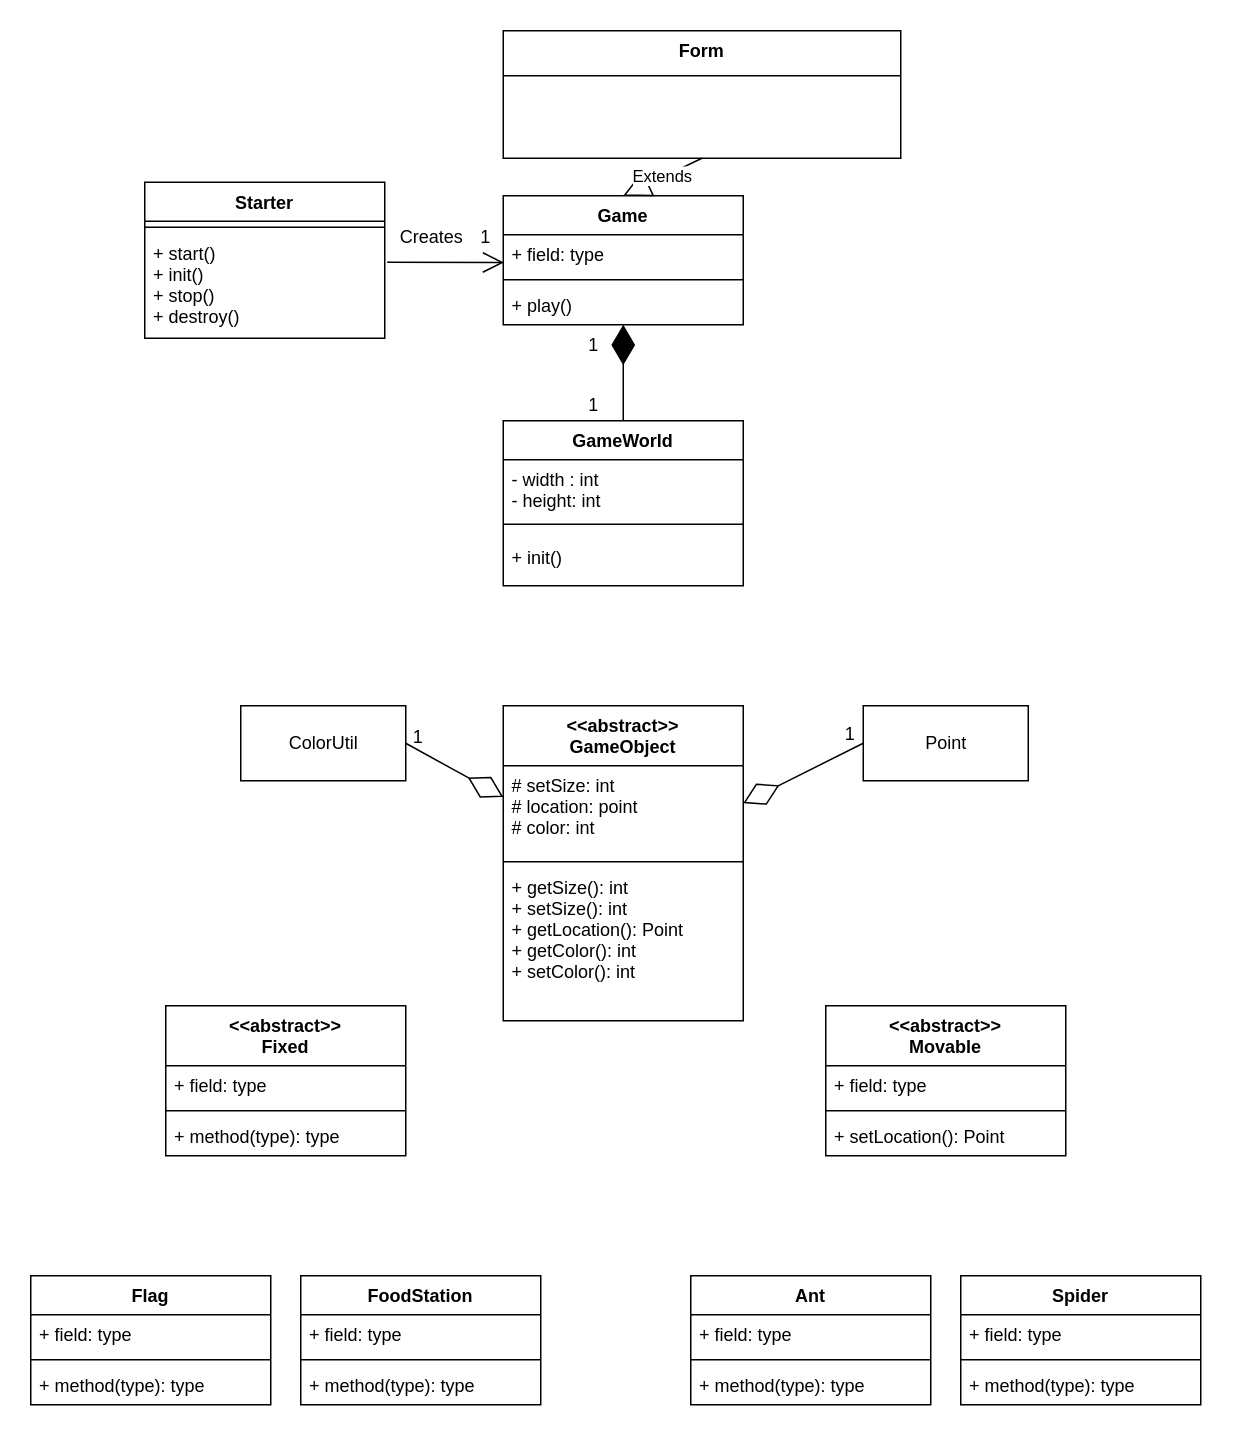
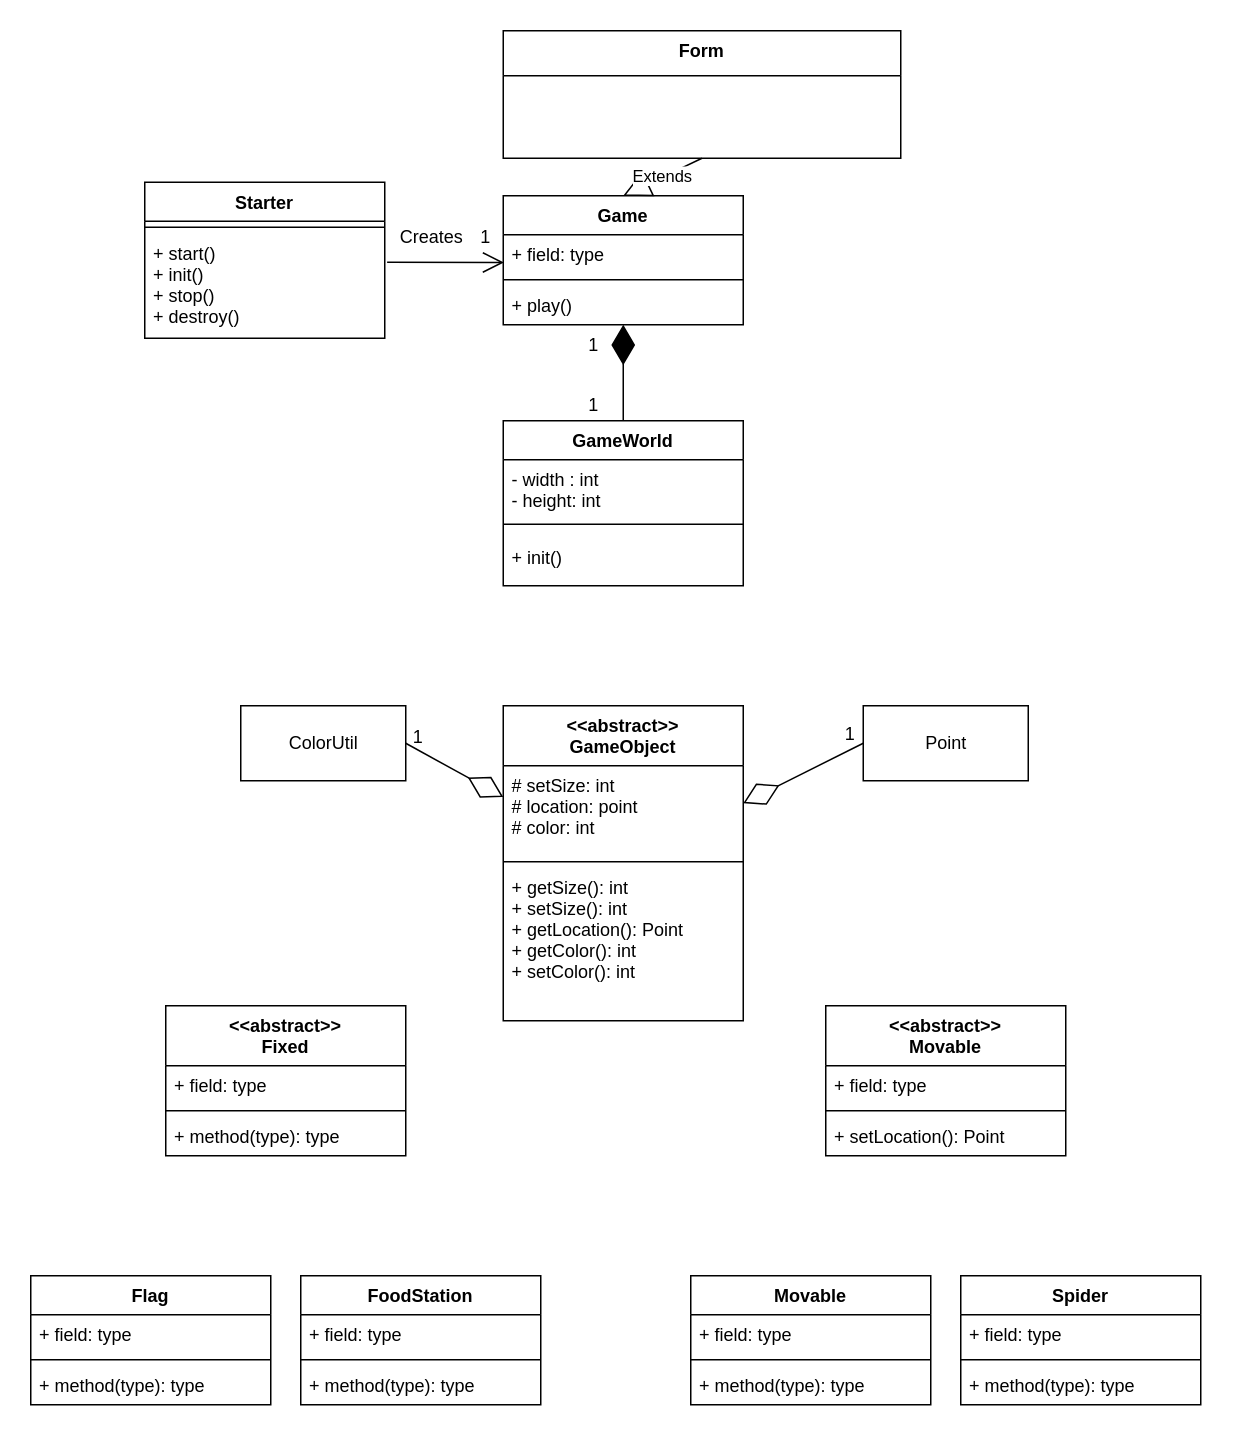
  <mxCell id="0" />
  <mxCell id="1" parent="0" />
  <mxCell id="2" value="&lt;&lt;abstract&gt;&gt;&#10;GameObject" style="swimlane;fontStyle=1;align=center;verticalAlign=top;childLayout=stackLayout;horizontal=1;startSize=40;horizontalStack=0;resizeParent=1;resizeParentMax=0;resizeLast=0;collapsible=1;marginBottom=0;" parent="1" vertex="1"><mxGeometry x="335" y="470" width="160" height="210" as="geometry" /></mxCell>
  <mxCell id="3" value="# setSize: int&#10;# location: point&#10;# color: int&#10;&#10;" style="text;strokeColor=none;fillColor=none;align=left;verticalAlign=top;spacingLeft=4;spacingRight=4;overflow=hidden;rotatable=0;points=[[0,0.5],[1,0.5]];portConstraint=eastwest;" parent="2" vertex="1"><mxGeometry y="40" width="160" height="60" as="geometry" /></mxCell>
  <mxCell id="4" value="" style="line;strokeWidth=1;fillColor=none;align=left;verticalAlign=middle;spacingTop=-1;spacingLeft=3;spacingRight=3;rotatable=0;labelPosition=right;points=[];portConstraint=eastwest;strokeColor=inherit;" parent="2" vertex="1"><mxGeometry y="100" width="160" height="8" as="geometry" /></mxCell>
  <mxCell id="5" value="+ getSize(): int&#10;+ setSize(): int&#10;+ getLocation(): Point&#10;+ getColor(): int&#10;+ setColor(): int&#10;" style="text;strokeColor=none;fillColor=none;align=left;verticalAlign=top;spacingLeft=4;spacingRight=4;overflow=hidden;rotatable=0;points=[[0,0.5],[1,0.5]];portConstraint=eastwest;" parent="2" vertex="1"><mxGeometry y="108" width="160" height="102" as="geometry" /></mxCell>
  <mxCell id="6" value="&lt;&lt;abstract&gt;&gt;&#10;Fixed&#10;" style="swimlane;fontStyle=1;align=center;verticalAlign=top;childLayout=stackLayout;horizontal=1;startSize=40;horizontalStack=0;resizeParent=1;resizeParentMax=0;resizeLast=0;collapsible=1;marginBottom=0;" parent="1" vertex="1"><mxGeometry x="110" y="670" width="160" height="100" as="geometry" /></mxCell>
  <mxCell id="7" value="+ field: type" style="text;strokeColor=none;fillColor=none;align=left;verticalAlign=top;spacingLeft=4;spacingRight=4;overflow=hidden;rotatable=0;points=[[0,0.5],[1,0.5]];portConstraint=eastwest;" parent="6" vertex="1"><mxGeometry y="40" width="160" height="26" as="geometry" /></mxCell>
  <mxCell id="8" value="" style="line;strokeWidth=1;fillColor=none;align=left;verticalAlign=middle;spacingTop=-1;spacingLeft=3;spacingRight=3;rotatable=0;labelPosition=right;points=[];portConstraint=eastwest;strokeColor=inherit;" parent="6" vertex="1"><mxGeometry y="66" width="160" height="8" as="geometry" /></mxCell>
  <mxCell id="9" value="+ method(type): type" style="text;strokeColor=none;fillColor=none;align=left;verticalAlign=top;spacingLeft=4;spacingRight=4;overflow=hidden;rotatable=0;points=[[0,0.5],[1,0.5]];portConstraint=eastwest;" parent="6" vertex="1"><mxGeometry y="74" width="160" height="26" as="geometry" /></mxCell>
  <mxCell id="10" value="&lt;&lt;abstract&gt;&gt;&#10;Movable&#10;&#10;" style="swimlane;fontStyle=1;align=center;verticalAlign=top;childLayout=stackLayout;horizontal=1;startSize=40;horizontalStack=0;resizeParent=1;resizeParentMax=0;resizeLast=0;collapsible=1;marginBottom=0;" parent="1" vertex="1"><mxGeometry x="550" y="670" width="160" height="100" as="geometry" /></mxCell>
  <mxCell id="11" value="+ field: type" style="text;strokeColor=none;fillColor=none;align=left;verticalAlign=top;spacingLeft=4;spacingRight=4;overflow=hidden;rotatable=0;points=[[0,0.5],[1,0.5]];portConstraint=eastwest;" parent="10" vertex="1"><mxGeometry y="40" width="160" height="26" as="geometry" /></mxCell>
  <mxCell id="12" value="" style="line;strokeWidth=1;fillColor=none;align=left;verticalAlign=middle;spacingTop=-1;spacingLeft=3;spacingRight=3;rotatable=0;labelPosition=right;points=[];portConstraint=eastwest;strokeColor=inherit;" parent="10" vertex="1"><mxGeometry y="66" width="160" height="8" as="geometry" /></mxCell>
  <mxCell id="13" value="+ setLocation(): Point" style="text;strokeColor=none;fillColor=none;align=left;verticalAlign=top;spacingLeft=4;spacingRight=4;overflow=hidden;rotatable=0;points=[[0,0.5],[1,0.5]];portConstraint=eastwest;" parent="10" vertex="1"><mxGeometry y="74" width="160" height="26" as="geometry" /></mxCell>
  <mxCell id="14" value="Flag&#10;" style="swimlane;fontStyle=1;align=center;verticalAlign=top;childLayout=stackLayout;horizontal=1;startSize=26;horizontalStack=0;resizeParent=1;resizeParentMax=0;resizeLast=0;collapsible=1;marginBottom=0;" parent="1" vertex="1"><mxGeometry x="20" y="850" width="160" height="86" as="geometry" /></mxCell>
  <mxCell id="15" value="+ field: type" style="text;strokeColor=none;fillColor=none;align=left;verticalAlign=top;spacingLeft=4;spacingRight=4;overflow=hidden;rotatable=0;points=[[0,0.5],[1,0.5]];portConstraint=eastwest;" parent="14" vertex="1"><mxGeometry y="26" width="160" height="26" as="geometry" /></mxCell>
  <mxCell id="16" value="" style="line;strokeWidth=1;fillColor=none;align=left;verticalAlign=middle;spacingTop=-1;spacingLeft=3;spacingRight=3;rotatable=0;labelPosition=right;points=[];portConstraint=eastwest;strokeColor=inherit;" parent="14" vertex="1"><mxGeometry y="52" width="160" height="8" as="geometry" /></mxCell>
  <mxCell id="17" value="+ method(type): type" style="text;strokeColor=none;fillColor=none;align=left;verticalAlign=top;spacingLeft=4;spacingRight=4;overflow=hidden;rotatable=0;points=[[0,0.5],[1,0.5]];portConstraint=eastwest;" parent="14" vertex="1"><mxGeometry y="60" width="160" height="26" as="geometry" /></mxCell>
  <mxCell id="18" value="FoodStation&#10;" style="swimlane;fontStyle=1;align=center;verticalAlign=top;childLayout=stackLayout;horizontal=1;startSize=26;horizontalStack=0;resizeParent=1;resizeParentMax=0;resizeLast=0;collapsible=1;marginBottom=0;" parent="1" vertex="1"><mxGeometry x="200" y="850" width="160" height="86" as="geometry" /></mxCell>
  <mxCell id="19" value="+ field: type" style="text;strokeColor=none;fillColor=none;align=left;verticalAlign=top;spacingLeft=4;spacingRight=4;overflow=hidden;rotatable=0;points=[[0,0.5],[1,0.5]];portConstraint=eastwest;" parent="18" vertex="1"><mxGeometry y="26" width="160" height="26" as="geometry" /></mxCell>
  <mxCell id="20" value="" style="line;strokeWidth=1;fillColor=none;align=left;verticalAlign=middle;spacingTop=-1;spacingLeft=3;spacingRight=3;rotatable=0;labelPosition=right;points=[];portConstraint=eastwest;strokeColor=inherit;" parent="18" vertex="1"><mxGeometry y="52" width="160" height="8" as="geometry" /></mxCell>
  <mxCell id="21" value="+ method(type): type" style="text;strokeColor=none;fillColor=none;align=left;verticalAlign=top;spacingLeft=4;spacingRight=4;overflow=hidden;rotatable=0;points=[[0,0.5],[1,0.5]];portConstraint=eastwest;" parent="18" vertex="1"><mxGeometry y="60" width="160" height="26" as="geometry" /></mxCell>
- <mxCell id="22" value="Ant" style="swimlane;fontStyle=1;align=center;verticalAlign=top;childLayout=stackLayout;horizontal=1;startSize=26;horizontalStack=0;resizeParent=1;resizeParentMax=0;resizeLast=0;collapsible=1;marginBottom=0;" parent="1" vertex="1"><mxGeometry x="460" y="850" width="160" height="86" as="geometry" /></mxCell>
+ <mxCell id="22" value="Movable" style="swimlane;fontStyle=1;align=center;verticalAlign=top;childLayout=stackLayout;horizontal=1;startSize=26;horizontalStack=0;resizeParent=1;resizeParentMax=0;resizeLast=0;collapsible=1;marginBottom=0;" parent="1" vertex="1"><mxGeometry x="460" y="850" width="160" height="86" as="geometry" /></mxCell>
  <mxCell id="23" value="+ field: type" style="text;strokeColor=none;fillColor=none;align=left;verticalAlign=top;spacingLeft=4;spacingRight=4;overflow=hidden;rotatable=0;points=[[0,0.5],[1,0.5]];portConstraint=eastwest;" parent="22" vertex="1"><mxGeometry y="26" width="160" height="26" as="geometry" /></mxCell>
  <mxCell id="24" value="" style="line;strokeWidth=1;fillColor=none;align=left;verticalAlign=middle;spacingTop=-1;spacingLeft=3;spacingRight=3;rotatable=0;labelPosition=right;points=[];portConstraint=eastwest;strokeColor=inherit;" parent="22" vertex="1"><mxGeometry y="52" width="160" height="8" as="geometry" /></mxCell>
  <mxCell id="25" value="+ method(type): type" style="text;strokeColor=none;fillColor=none;align=left;verticalAlign=top;spacingLeft=4;spacingRight=4;overflow=hidden;rotatable=0;points=[[0,0.5],[1,0.5]];portConstraint=eastwest;" parent="22" vertex="1"><mxGeometry y="60" width="160" height="26" as="geometry" /></mxCell>
  <mxCell id="26" value="Spider" style="swimlane;fontStyle=1;align=center;verticalAlign=top;childLayout=stackLayout;horizontal=1;startSize=26;horizontalStack=0;resizeParent=1;resizeParentMax=0;resizeLast=0;collapsible=1;marginBottom=0;" parent="1" vertex="1"><mxGeometry x="640" y="850" width="160" height="86" as="geometry" /></mxCell>
  <mxCell id="27" value="+ field: type" style="text;strokeColor=none;fillColor=none;align=left;verticalAlign=top;spacingLeft=4;spacingRight=4;overflow=hidden;rotatable=0;points=[[0,0.5],[1,0.5]];portConstraint=eastwest;" parent="26" vertex="1"><mxGeometry y="26" width="160" height="26" as="geometry" /></mxCell>
  <mxCell id="28" value="" style="line;strokeWidth=1;fillColor=none;align=left;verticalAlign=middle;spacingTop=-1;spacingLeft=3;spacingRight=3;rotatable=0;labelPosition=right;points=[];portConstraint=eastwest;strokeColor=inherit;" parent="26" vertex="1"><mxGeometry y="52" width="160" height="8" as="geometry" /></mxCell>
  <mxCell id="29" value="+ method(type): type" style="text;strokeColor=none;fillColor=none;align=left;verticalAlign=top;spacingLeft=4;spacingRight=4;overflow=hidden;rotatable=0;points=[[0,0.5],[1,0.5]];portConstraint=eastwest;" parent="26" vertex="1"><mxGeometry y="60" width="160" height="26" as="geometry" /></mxCell>
  <mxCell id="30" value="Starter" style="swimlane;fontStyle=1;align=center;verticalAlign=top;childLayout=stackLayout;horizontal=1;startSize=26;horizontalStack=0;resizeParent=1;resizeParentMax=0;resizeLast=0;collapsible=1;marginBottom=0;" parent="1" vertex="1"><mxGeometry x="96" y="121" width="160" height="104" as="geometry" /></mxCell>
  <mxCell id="31" value="" style="line;strokeWidth=1;fillColor=none;align=left;verticalAlign=middle;spacingTop=-1;spacingLeft=3;spacingRight=3;rotatable=0;labelPosition=right;points=[];portConstraint=eastwest;strokeColor=inherit;" parent="30" vertex="1"><mxGeometry y="26" width="160" height="8" as="geometry" /></mxCell>
  <mxCell id="32" value="+ start()&#10;+ init()&#10;+ stop()&#10;+ destroy()&#10;" style="text;strokeColor=none;fillColor=none;align=left;verticalAlign=top;spacingLeft=4;spacingRight=4;overflow=hidden;rotatable=0;points=[[0,0.5],[1,0.5]];portConstraint=eastwest;" parent="30" vertex="1"><mxGeometry y="34" width="160" height="70" as="geometry" /></mxCell>
  <mxCell id="33" value="Form&#10;" style="swimlane;fontStyle=1;align=center;verticalAlign=top;childLayout=stackLayout;horizontal=1;startSize=30;horizontalStack=0;resizeParent=1;resizeParentMax=0;resizeLast=0;collapsible=1;marginBottom=0;" parent="1" vertex="1"><mxGeometry x="335" y="20" width="265" height="85" as="geometry" /></mxCell>
  <mxCell id="34" value="Game" style="swimlane;fontStyle=1;align=center;verticalAlign=top;childLayout=stackLayout;horizontal=1;startSize=26;horizontalStack=0;resizeParent=1;resizeParentMax=0;resizeLast=0;collapsible=1;marginBottom=0;" parent="1" vertex="1"><mxGeometry x="335" y="130" width="160" height="86" as="geometry" /></mxCell>
  <mxCell id="35" value="+ field: type" style="text;strokeColor=none;fillColor=none;align=left;verticalAlign=top;spacingLeft=4;spacingRight=4;overflow=hidden;rotatable=0;points=[[0,0.5],[1,0.5]];portConstraint=eastwest;" parent="34" vertex="1"><mxGeometry y="26" width="160" height="26" as="geometry" /></mxCell>
  <mxCell id="36" value="" style="line;strokeWidth=1;fillColor=none;align=left;verticalAlign=middle;spacingTop=-1;spacingLeft=3;spacingRight=3;rotatable=0;labelPosition=right;points=[];portConstraint=eastwest;strokeColor=inherit;" parent="34" vertex="1"><mxGeometry y="52" width="160" height="8" as="geometry" /></mxCell>
  <mxCell id="37" value="+ play()" style="text;strokeColor=none;fillColor=none;align=left;verticalAlign=top;spacingLeft=4;spacingRight=4;overflow=hidden;rotatable=0;points=[[0,0.5],[1,0.5]];portConstraint=eastwest;" parent="34" vertex="1"><mxGeometry y="60" width="160" height="26" as="geometry" /></mxCell>
  <mxCell id="38" value="GameWorld" style="swimlane;fontStyle=1;align=center;verticalAlign=top;childLayout=stackLayout;horizontal=1;startSize=26;horizontalStack=0;resizeParent=1;resizeParentMax=0;resizeLast=0;collapsible=1;marginBottom=0;" parent="1" vertex="1"><mxGeometry x="335" y="280" width="160" height="110" as="geometry" /></mxCell>
  <mxCell id="39" value="- width : int&#10;- height: int&#10;" style="text;strokeColor=none;fillColor=none;align=left;verticalAlign=top;spacingLeft=4;spacingRight=4;overflow=hidden;rotatable=0;points=[[0,0.5],[1,0.5]];portConstraint=eastwest;" parent="38" vertex="1"><mxGeometry y="26" width="160" height="34" as="geometry" /></mxCell>
  <mxCell id="40" value="" style="line;strokeWidth=1;fillColor=none;align=left;verticalAlign=middle;spacingTop=-1;spacingLeft=3;spacingRight=3;rotatable=0;labelPosition=right;points=[];portConstraint=eastwest;strokeColor=inherit;" parent="38" vertex="1"><mxGeometry y="60" width="160" height="18" as="geometry" /></mxCell>
  <mxCell id="41" value="+ init()" style="text;strokeColor=none;fillColor=none;align=left;verticalAlign=top;spacingLeft=4;spacingRight=4;overflow=hidden;rotatable=0;points=[[0,0.5],[1,0.5]];portConstraint=eastwest;" parent="38" vertex="1"><mxGeometry y="78" width="160" height="32" as="geometry" /></mxCell>
  <mxCell id="42" value="Extends" style="endArrow=block;endSize=16;endFill=0;html=1;rounded=0;entryX=0.5;entryY=0;entryDx=0;entryDy=0;exitX=0.5;exitY=1;exitDx=0;exitDy=0;" edge="1" parent="1" source="33" target="34"><mxGeometry width="160" relative="1" as="geometry"><mxPoint x="355" y="110" as="sourcePoint" /><mxPoint x="515" y="110" as="targetPoint" /></mxGeometry></mxCell>
  <mxCell id="43" value="" style="endArrow=open;endFill=1;endSize=12;html=1;rounded=0;entryX=0.003;entryY=0.712;entryDx=0;entryDy=0;entryPerimeter=0;exitX=1.01;exitY=0.276;exitDx=0;exitDy=0;exitPerimeter=0;" edge="1" parent="1" source="32" target="35"><mxGeometry width="160" relative="1" as="geometry"><mxPoint x="255.52" y="181.498" as="sourcePoint" /><mxPoint x="435" y="230" as="targetPoint" /></mxGeometry></mxCell>
  <mxCell id="44" value="Creates" style="text;html=1;align=center;verticalAlign=middle;resizable=0;points=[];autosize=1;strokeColor=none;fillColor=none;" vertex="1" parent="1"><mxGeometry x="252" y="143" width="70" height="30" as="geometry" /></mxCell>
  <mxCell id="45" value="&lt;div&gt;1&lt;/div&gt;" style="text;html=1;align=center;verticalAlign=middle;resizable=0;points=[];autosize=1;strokeColor=none;fillColor=none;" vertex="1" parent="1"><mxGeometry x="308" y="143" width="30" height="30" as="geometry" /></mxCell>
  <mxCell id="46" value="" style="endArrow=diamondThin;endFill=1;endSize=24;html=1;rounded=0;entryX=0.5;entryY=1;entryDx=0;entryDy=0;exitX=0.5;exitY=0;exitDx=0;exitDy=0;" edge="1" parent="1" source="38" target="34"><mxGeometry width="160" relative="1" as="geometry"><mxPoint x="425" y="260" as="sourcePoint" /><mxPoint x="585" y="260" as="targetPoint" /></mxGeometry></mxCell>
  <mxCell id="47" value="1" style="text;html=1;align=center;verticalAlign=middle;resizable=0;points=[];autosize=1;strokeColor=none;fillColor=none;" vertex="1" parent="1"><mxGeometry x="380" y="215" width="30" height="30" as="geometry" /></mxCell>
  <mxCell id="48" value="1" style="text;html=1;align=center;verticalAlign=middle;resizable=0;points=[];autosize=1;strokeColor=none;fillColor=none;" vertex="1" parent="1"><mxGeometry x="380" y="255" width="30" height="30" as="geometry" /></mxCell>
  <mxCell id="49" value="Point" style="html=1;" vertex="1" parent="1"><mxGeometry x="575" y="470" width="110" height="50" as="geometry" /></mxCell>
  <mxCell id="50" value="" style="endArrow=diamondThin;endFill=0;endSize=24;html=1;rounded=0;exitX=0;exitY=0.5;exitDx=0;exitDy=0;" edge="1" parent="1" source="49" target="2"><mxGeometry width="160" relative="1" as="geometry"><mxPoint x="500" y="540" as="sourcePoint" /><mxPoint x="490" y="640" as="targetPoint" /></mxGeometry></mxCell>
  <mxCell id="51" value="&lt;div&gt;ColorUtil&lt;/div&gt;" style="html=1;" vertex="1" parent="1"><mxGeometry x="160" y="470" width="110" height="50" as="geometry" /></mxCell>
  <mxCell id="52" value="" style="endArrow=diamondThin;endFill=0;endSize=24;html=1;rounded=0;exitX=1;exitY=0.5;exitDx=0;exitDy=0;" edge="1" parent="1" source="51" target="2"><mxGeometry width="160" relative="1" as="geometry"><mxPoint x="575" y="490" as="sourcePoint" /><mxPoint x="495" y="490" as="targetPoint" /></mxGeometry></mxCell>
  <mxCell id="53" value="1" style="text;html=1;align=center;verticalAlign=middle;resizable=0;points=[];autosize=1;strokeColor=none;fillColor=none;" vertex="1" parent="1"><mxGeometry x="551" y="474" width="30" height="30" as="geometry" /></mxCell>
  <mxCell id="54" value="1" style="text;html=1;align=center;verticalAlign=middle;resizable=0;points=[];autosize=1;strokeColor=none;fillColor=none;" vertex="1" parent="1"><mxGeometry x="263" y="476" width="30" height="30" as="geometry" /></mxCell>
